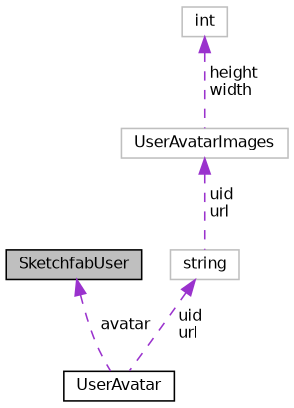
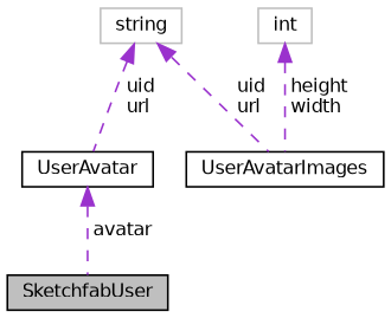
  digraph {
    node [color=black fillcolor=white fontname=Helvetica fontsize=10 shape=record style=filled]
    edge [color=darkorchid3 dir=back fontname=Helvetica fontsize=10 labelfontname=Helvetica labelfontsize=10 style=dashed]
    n1 [fillcolor=grey75 fontcolor=black height=0.2 label=SketchfabUser width=0.4]
    n2 [color=grey75 height=0.2 label=string width=0.4]
    n3 [height=0.2 label=UserAvatar width=0.4]
-   n4 [color=grey75 height=0.2 label=UserAvatarImages width=0.4]
+   n4 [height=0.2 label=UserAvatarImages width=0.4]
    n5 [color=grey75 height=0.2 label=int width=0.4]
    n2 -> n3 [label=" uid\nurl"]
-   n4 -> n2 [label=" uid\nurl"]
-   n1 -> n3 [label=" avatar"]
+   n2 -> n4 [label=" uid\nurl"]
+   n3 -> n1 [label=" avatar"]
    n5 -> n4 [label=" height\nwidth"]
  }
